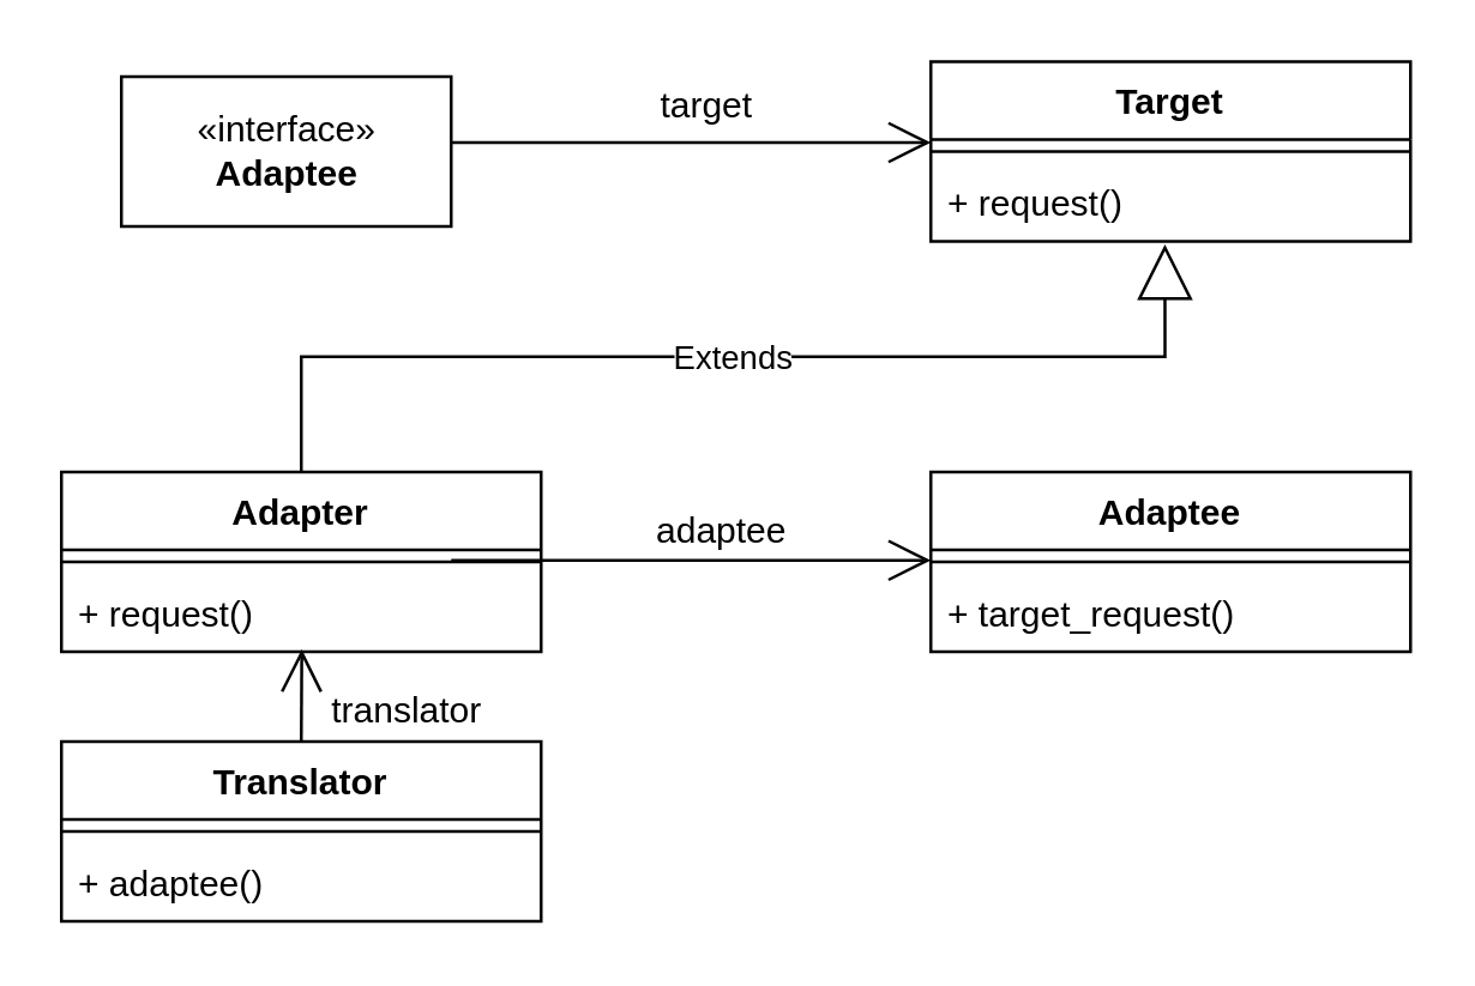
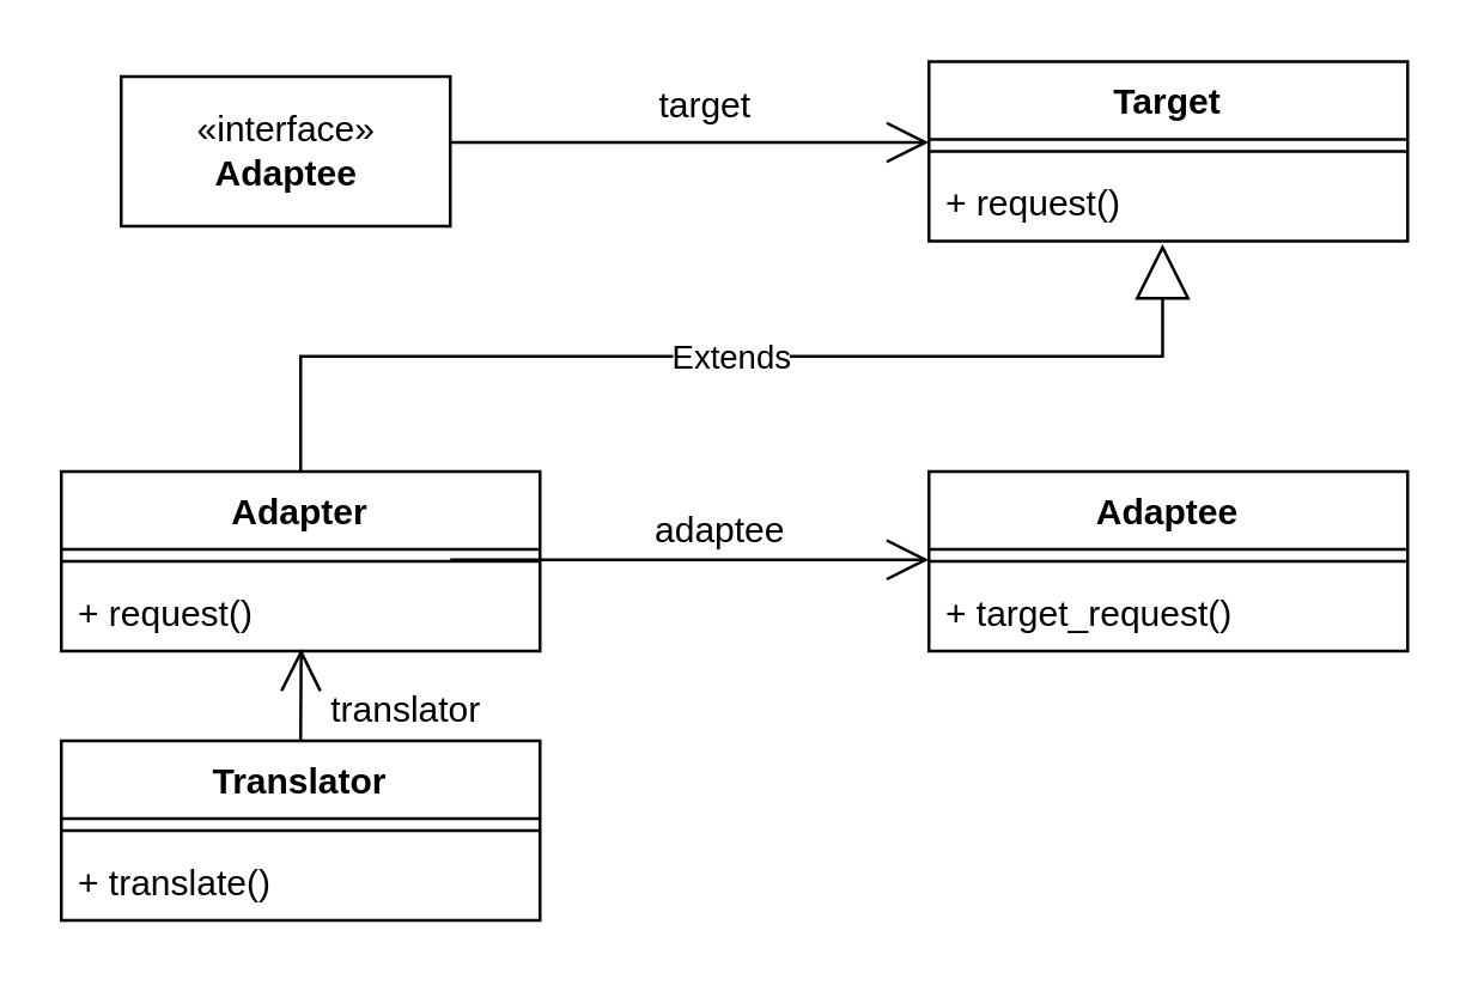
  <mxCell id="0" />
  <mxCell id="1" parent="0" />
  <mxCell id="2" value="«interface»&lt;br&gt;&lt;b&gt;Adaptee&lt;/b&gt;" style="html=1;" parent="1" vertex="1"><mxGeometry x="40" y="25" width="110" height="50" as="geometry" /></mxCell>
  <mxCell id="3" value="Target" style="swimlane;fontStyle=1;align=center;verticalAlign=top;childLayout=stackLayout;horizontal=1;startSize=26;horizontalStack=0;resizeParent=1;resizeParentMax=0;resizeLast=0;collapsible=1;marginBottom=0;" parent="1" vertex="1"><mxGeometry x="310" y="20" width="160" height="60" as="geometry" /></mxCell>
  <mxCell id="4" value="" style="line;strokeWidth=1;fillColor=none;align=left;verticalAlign=middle;spacingTop=-1;spacingLeft=3;spacingRight=3;rotatable=0;labelPosition=right;points=[];portConstraint=eastwest;" parent="3" vertex="1"><mxGeometry y="26" width="160" height="8" as="geometry" /></mxCell>
  <mxCell id="5" value="+ request()" style="text;strokeColor=none;fillColor=none;align=left;verticalAlign=top;spacingLeft=4;spacingRight=4;overflow=hidden;rotatable=0;points=[[0,0.5],[1,0.5]];portConstraint=eastwest;" parent="3" vertex="1"><mxGeometry y="34" width="160" height="26" as="geometry" /></mxCell>
  <mxCell id="6" value="" style="endArrow=open;endFill=1;endSize=12;html=1;rounded=0;edgeStyle=orthogonalEdgeStyle;" parent="1" edge="1"><mxGeometry width="160" relative="1" as="geometry"><mxPoint x="150" y="47" as="sourcePoint" /><mxPoint x="310" y="47" as="targetPoint" /></mxGeometry></mxCell>
  <mxCell id="7" value="target" style="text;html=1;align=center;verticalAlign=middle;resizable=0;points=[];autosize=1;strokeColor=none;" parent="1" vertex="1"><mxGeometry x="210" y="25" width="50" height="20" as="geometry" /></mxCell>
  <mxCell id="8" value="Adapter" style="swimlane;fontStyle=1;align=center;verticalAlign=top;childLayout=stackLayout;horizontal=1;startSize=26;horizontalStack=0;resizeParent=1;resizeParentMax=0;resizeLast=0;collapsible=1;marginBottom=0;" parent="1" vertex="1"><mxGeometry x="20" y="157" width="160" height="60" as="geometry" /></mxCell>
  <mxCell id="9" value="" style="line;strokeWidth=1;fillColor=none;align=left;verticalAlign=middle;spacingTop=-1;spacingLeft=3;spacingRight=3;rotatable=0;labelPosition=right;points=[];portConstraint=eastwest;" parent="8" vertex="1"><mxGeometry y="26" width="160" height="8" as="geometry" /></mxCell>
  <mxCell id="10" value="+ request()" style="text;strokeColor=none;fillColor=none;align=left;verticalAlign=top;spacingLeft=4;spacingRight=4;overflow=hidden;rotatable=0;points=[[0,0.5],[1,0.5]];portConstraint=eastwest;" parent="8" vertex="1"><mxGeometry y="34" width="160" height="26" as="geometry" /></mxCell>
  <mxCell id="11" value="Extends" style="endArrow=block;endSize=16;endFill=0;html=1;rounded=0;edgeStyle=orthogonalEdgeStyle;entryX=0.488;entryY=1.038;entryDx=0;entryDy=0;entryPerimeter=0;exitX=0.5;exitY=0;exitDx=0;exitDy=0;" parent="1" source="8" target="5" edge="1"><mxGeometry width="160" relative="1" as="geometry"><mxPoint x="220" y="157" as="sourcePoint" /><mxPoint x="380" y="157" as="targetPoint" /></mxGeometry></mxCell>
  <mxCell id="12" value="Adaptee" style="swimlane;fontStyle=1;align=center;verticalAlign=top;childLayout=stackLayout;horizontal=1;startSize=26;horizontalStack=0;resizeParent=1;resizeParentMax=0;resizeLast=0;collapsible=1;marginBottom=0;" parent="1" vertex="1"><mxGeometry x="310" y="157" width="160" height="60" as="geometry" /></mxCell>
  <mxCell id="13" value="" style="line;strokeWidth=1;fillColor=none;align=left;verticalAlign=middle;spacingTop=-1;spacingLeft=3;spacingRight=3;rotatable=0;labelPosition=right;points=[];portConstraint=eastwest;" parent="12" vertex="1"><mxGeometry y="26" width="160" height="8" as="geometry" /></mxCell>
  <mxCell id="14" value="+ target_request()" style="text;strokeColor=none;fillColor=none;align=left;verticalAlign=top;spacingLeft=4;spacingRight=4;overflow=hidden;rotatable=0;points=[[0,0.5],[1,0.5]];portConstraint=eastwest;" parent="12" vertex="1"><mxGeometry y="34" width="160" height="26" as="geometry" /></mxCell>
  <mxCell id="15" value="" style="endArrow=open;endFill=1;endSize=12;html=1;rounded=0;edgeStyle=orthogonalEdgeStyle;" parent="1" edge="1"><mxGeometry width="160" relative="1" as="geometry"><mxPoint x="150" y="186.5" as="sourcePoint" /><mxPoint x="310" y="186.5" as="targetPoint" /></mxGeometry></mxCell>
  <mxCell id="16" value="adaptee" style="text;html=1;align=center;verticalAlign=middle;resizable=0;points=[];autosize=1;strokeColor=none;" parent="1" vertex="1"><mxGeometry x="210" y="167" width="60" height="20" as="geometry" /></mxCell>
  <mxCell id="17" value="Translator" style="swimlane;fontStyle=1;align=center;verticalAlign=top;childLayout=stackLayout;horizontal=1;startSize=26;horizontalStack=0;resizeParent=1;resizeParentMax=0;resizeLast=0;collapsible=1;marginBottom=0;" parent="1" vertex="1"><mxGeometry x="20" y="247" width="160" height="60" as="geometry" /></mxCell>
  <mxCell id="18" value="" style="line;strokeWidth=1;fillColor=none;align=left;verticalAlign=middle;spacingTop=-1;spacingLeft=3;spacingRight=3;rotatable=0;labelPosition=right;points=[];portConstraint=eastwest;" parent="17" vertex="1"><mxGeometry y="26" width="160" height="8" as="geometry" /></mxCell>
- <mxCell id="19" value="+ adaptee()" style="text;strokeColor=none;fillColor=none;align=left;verticalAlign=top;spacingLeft=4;spacingRight=4;overflow=hidden;rotatable=0;points=[[0,0.5],[1,0.5]];portConstraint=eastwest;" parent="17" vertex="1"><mxGeometry y="34" width="160" height="26" as="geometry" /></mxCell>
+ <mxCell id="19" value="+ translate()" style="text;strokeColor=none;fillColor=none;align=left;verticalAlign=top;spacingLeft=4;spacingRight=4;overflow=hidden;rotatable=0;points=[[0,0.5],[1,0.5]];portConstraint=eastwest;" parent="17" vertex="1"><mxGeometry y="34" width="160" height="26" as="geometry" /></mxCell>
  <mxCell id="20" value="" style="endArrow=open;endFill=1;endSize=12;html=1;exitX=0.5;exitY=0;exitDx=0;exitDy=0;entryX=0.501;entryY=0.969;entryDx=0;entryDy=0;entryPerimeter=0;" parent="1" source="17" target="10" edge="1"><mxGeometry width="160" relative="1" as="geometry"><mxPoint x="90" y="247" as="sourcePoint" /><mxPoint x="99" y="216" as="targetPoint" /></mxGeometry></mxCell>
  <mxCell id="21" value="translator" style="text;html=1;align=center;verticalAlign=middle;resizable=0;points=[];autosize=1;strokeColor=none;" parent="1" vertex="1"><mxGeometry x="100" y="227" width="70" height="20" as="geometry" /></mxCell>
